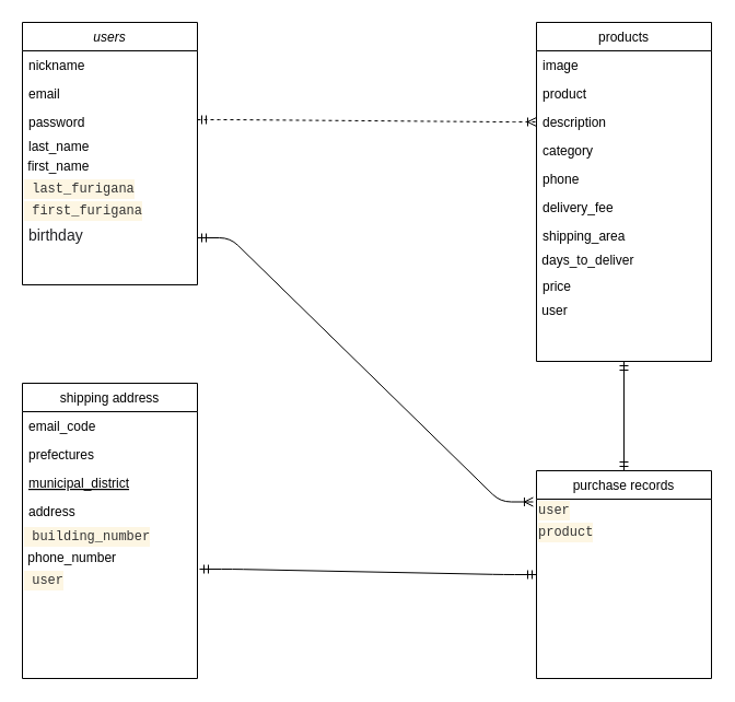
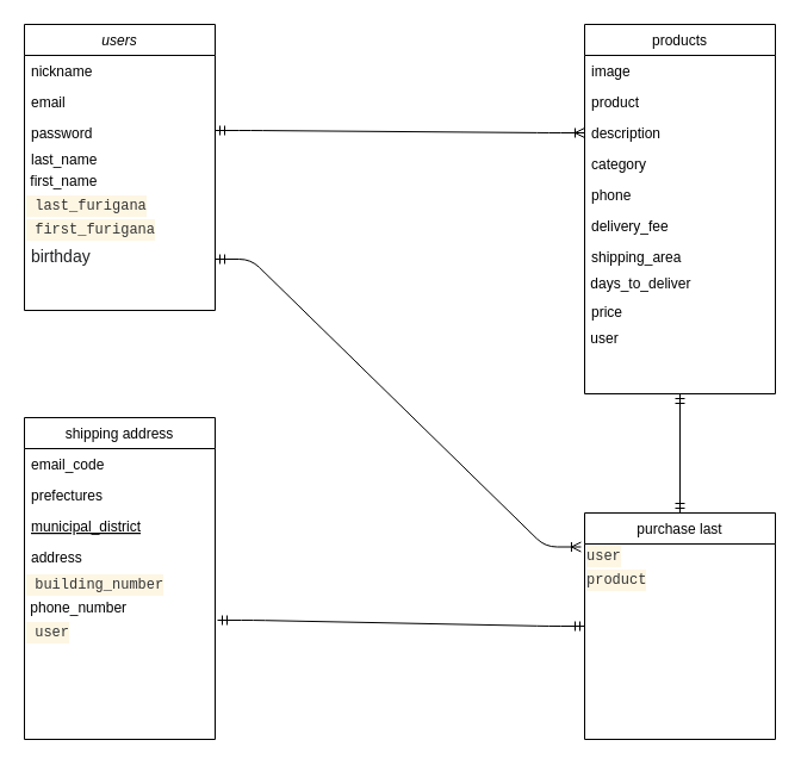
  <mxCell id="0" />
  <mxCell id="1" parent="0" />
  <mxCell id="2" value="users" style="swimlane;fontStyle=2;align=center;verticalAlign=top;childLayout=stackLayout;horizontal=1;startSize=26;horizontalStack=0;resizeParent=1;resizeLast=0;collapsible=1;marginBottom=0;rounded=0;shadow=0;strokeWidth=1;" parent="1" vertex="1"><mxGeometry x="20" y="20" width="160" height="240" as="geometry"><mxRectangle x="230" y="140" width="160" height="26" as="alternateBounds" /></mxGeometry></mxCell>
  <mxCell id="3" value="nickname" style="text;align=left;verticalAlign=top;spacingLeft=4;spacingRight=4;overflow=hidden;rotatable=0;points=[[0,0.5],[1,0.5]];portConstraint=eastwest;" parent="2" vertex="1"><mxGeometry y="26" width="160" height="26" as="geometry" /></mxCell>
  <mxCell id="4" value="email" style="text;align=left;verticalAlign=top;spacingLeft=4;spacingRight=4;overflow=hidden;rotatable=0;points=[[0,0.5],[1,0.5]];portConstraint=eastwest;rounded=0;shadow=0;html=0;" parent="2" vertex="1"><mxGeometry y="52" width="160" height="26" as="geometry" /></mxCell>
  <mxCell id="5" value="password" style="text;align=left;verticalAlign=top;spacingLeft=4;spacingRight=4;overflow=hidden;rotatable=0;points=[[0,0.5],[1,0.5]];portConstraint=eastwest;rounded=0;shadow=0;html=0;" parent="2" vertex="1"><mxGeometry y="78" width="160" height="22" as="geometry" /></mxCell>
  <mxCell id="6" value="last_name" style="text;align=left;verticalAlign=top;spacingLeft=4;spacingRight=4;overflow=hidden;rotatable=0;points=[[0,0.5],[1,0.5]];portConstraint=eastwest;" parent="2" vertex="1"><mxGeometry y="100" width="160" height="22" as="geometry" /></mxCell>
  <mxCell id="7" value="&amp;nbsp;first_name" style="text;html=1;strokeColor=none;fillColor=none;align=left;verticalAlign=middle;whiteSpace=wrap;rounded=0;labelPosition=center;verticalLabelPosition=middle;" parent="2" vertex="1"><mxGeometry y="122" width="160" height="20" as="geometry" /></mxCell>
  <mxCell id="8" value="&lt;div style=&quot;color: rgb(51 , 51 , 51) ; background-color: rgb(253 , 246 , 227) ; font-family: &amp;#34;menlo&amp;#34; , &amp;#34;monaco&amp;#34; , &amp;#34;courier new&amp;#34; , monospace ; line-height: 18px&quot;&gt;&amp;nbsp;last_furigana&lt;/div&gt;" style="text;html=1;align=left;verticalAlign=middle;resizable=0;points=[];autosize=1;" vertex="1" parent="2"><mxGeometry y="142" width="160" height="20" as="geometry" /></mxCell>
  <mxCell id="9" value="&lt;div style=&quot;color: rgb(51 , 51 , 51) ; background-color: rgb(253 , 246 , 227) ; font-family: &amp;#34;menlo&amp;#34; , &amp;#34;monaco&amp;#34; , &amp;#34;courier new&amp;#34; , monospace ; line-height: 18px&quot;&gt;&lt;div style=&quot;font-family: &amp;#34;menlo&amp;#34; , &amp;#34;monaco&amp;#34; , &amp;#34;courier new&amp;#34; , monospace ; line-height: 18px&quot;&gt;&amp;nbsp;first_furigana&lt;/div&gt;&lt;/div&gt;" style="text;html=1;align=left;verticalAlign=middle;resizable=0;points=[];autosize=1;" vertex="1" parent="2"><mxGeometry y="162" width="160" height="20" as="geometry" /></mxCell>
  <mxCell id="10" value="&lt;pre class=&quot;tw-data-text tw-text-large XcVN5d tw-ta&quot; id=&quot;tw-target-text&quot; style=&quot;font-size: 28px ; line-height: 36px ; border: none ; padding: 2px 0.14em 2px 0px ; position: relative ; margin-top: -2px ; margin-bottom: -2px ; resize: none ; font-family: inherit ; overflow: hidden ; width: 270px ; overflow-wrap: break-word ; color: rgb(32 , 33 , 36)&quot;&gt;&lt;span lang=&quot;en&quot; style=&quot;font-size: 14px&quot;&gt; birthday&lt;/span&gt;&lt;/pre&gt;" style="text;html=1;strokeColor=none;fillColor=none;align=left;verticalAlign=middle;whiteSpace=wrap;rounded=0;" vertex="1" parent="2"><mxGeometry y="182" width="160" height="20" as="geometry" /></mxCell>
  <mxCell id="11" value="" style="line;html=1;strokeWidth=1;align=left;verticalAlign=middle;spacingTop=-1;spacingLeft=3;spacingRight=3;rotatable=0;labelPosition=right;points=[];portConstraint=eastwest;strokeColor=none;fillColor=none;" parent="2" vertex="1"><mxGeometry y="202" width="160" height="8" as="geometry" /></mxCell>
  <mxCell id="12" value="shipping address" style="swimlane;fontStyle=0;align=center;verticalAlign=top;childLayout=stackLayout;horizontal=1;startSize=26;horizontalStack=0;resizeParent=1;resizeLast=0;collapsible=1;marginBottom=0;rounded=0;shadow=0;strokeWidth=1;" parent="1" vertex="1"><mxGeometry x="20" y="350" width="160" height="270" as="geometry"><mxRectangle x="130" y="380" width="160" height="26" as="alternateBounds" /></mxGeometry></mxCell>
  <mxCell id="13" value="email_code" style="text;align=left;verticalAlign=top;spacingLeft=4;spacingRight=4;overflow=hidden;rotatable=0;points=[[0,0.5],[1,0.5]];portConstraint=eastwest;" parent="12" vertex="1"><mxGeometry y="26" width="160" height="26" as="geometry" /></mxCell>
  <mxCell id="14" value="prefectures" style="text;align=left;verticalAlign=top;spacingLeft=4;spacingRight=4;overflow=hidden;rotatable=0;points=[[0,0.5],[1,0.5]];portConstraint=eastwest;rounded=0;shadow=0;html=0;" parent="12" vertex="1"><mxGeometry y="52" width="160" height="26" as="geometry" /></mxCell>
  <mxCell id="15" value="municipal_district" style="text;align=left;verticalAlign=top;spacingLeft=4;spacingRight=4;overflow=hidden;rotatable=0;points=[[0,0.5],[1,0.5]];portConstraint=eastwest;fontStyle=4" parent="12" vertex="1"><mxGeometry y="78" width="160" height="26" as="geometry" /></mxCell>
  <mxCell id="16" value="address" style="text;align=left;verticalAlign=top;spacingLeft=4;spacingRight=4;overflow=hidden;rotatable=0;points=[[0,0.5],[1,0.5]];portConstraint=eastwest;" parent="12" vertex="1"><mxGeometry y="104" width="160" height="26" as="geometry" /></mxCell>
  <mxCell id="17" value="&lt;div style=&quot;color: rgb(51 , 51 , 51) ; background-color: rgb(253 , 246 , 227) ; font-family: &amp;#34;menlo&amp;#34; , &amp;#34;monaco&amp;#34; , &amp;#34;courier new&amp;#34; , monospace ; line-height: 18px&quot;&gt;&amp;nbsp;building_number&lt;/div&gt;" style="text;html=1;align=left;verticalAlign=middle;resizable=0;points=[];autosize=1;" vertex="1" parent="12"><mxGeometry y="130" width="160" height="20" as="geometry" /></mxCell>
  <mxCell id="18" value="&amp;nbsp;phone_number" style="text;html=1;strokeColor=none;fillColor=none;align=left;verticalAlign=middle;whiteSpace=wrap;rounded=0;" vertex="1" parent="12"><mxGeometry y="150" width="160" height="20" as="geometry" /></mxCell>
  <mxCell id="19" value="&lt;div style=&quot;color: rgb(51 , 51 , 51) ; background-color: rgb(253 , 246 , 227) ; font-family: &amp;#34;menlo&amp;#34; , &amp;#34;monaco&amp;#34; , &amp;#34;courier new&amp;#34; , monospace ; line-height: 18px&quot;&gt;&amp;nbsp;user&lt;/div&gt;" style="text;html=1;align=left;verticalAlign=middle;resizable=0;points=[];autosize=1;" vertex="1" parent="12"><mxGeometry y="170" width="160" height="20" as="geometry" /></mxCell>
- <mxCell id="20" value="purchase records" style="swimlane;fontStyle=0;align=center;verticalAlign=top;childLayout=stackLayout;horizontal=1;startSize=26;horizontalStack=0;resizeParent=1;resizeLast=0;collapsible=1;marginBottom=0;rounded=0;shadow=0;strokeWidth=1;" parent="1" vertex="1"><mxGeometry x="490" y="430" width="160" height="190" as="geometry"><mxRectangle x="340" y="380" width="170" height="26" as="alternateBounds" /></mxGeometry></mxCell>
+ <mxCell id="20" value="purchase last" style="swimlane;fontStyle=0;align=center;verticalAlign=top;childLayout=stackLayout;horizontal=1;startSize=26;horizontalStack=0;resizeParent=1;resizeLast=0;collapsible=1;marginBottom=0;rounded=0;shadow=0;strokeWidth=1;" parent="1" vertex="1"><mxGeometry x="490" y="430" width="160" height="190" as="geometry"><mxRectangle x="340" y="380" width="170" height="26" as="alternateBounds" /></mxGeometry></mxCell>
  <mxCell id="21" value="&lt;div style=&quot;color: rgb(51 , 51 , 51) ; background-color: rgb(253 , 246 , 227) ; font-family: &amp;#34;menlo&amp;#34; , &amp;#34;monaco&amp;#34; , &amp;#34;courier new&amp;#34; , monospace ; line-height: 18px&quot;&gt;user&lt;/div&gt;" style="text;html=1;align=left;verticalAlign=middle;resizable=0;points=[];autosize=1;" vertex="1" parent="20"><mxGeometry y="26" width="160" height="20" as="geometry" /></mxCell>
  <mxCell id="22" value="&lt;div style=&quot;color: rgb(51 , 51 , 51) ; background-color: rgb(253 , 246 , 227) ; font-family: &amp;#34;menlo&amp;#34; , &amp;#34;monaco&amp;#34; , &amp;#34;courier new&amp;#34; , monospace ; line-height: 18px&quot;&gt;product&lt;/div&gt;" style="text;html=1;align=left;verticalAlign=middle;resizable=0;points=[];autosize=1;" vertex="1" parent="20"><mxGeometry y="46" width="160" height="20" as="geometry" /></mxCell>
  <mxCell id="23" value="products" style="swimlane;fontStyle=0;align=center;verticalAlign=top;childLayout=stackLayout;horizontal=1;startSize=26;horizontalStack=0;resizeParent=1;resizeLast=0;collapsible=1;marginBottom=0;rounded=0;shadow=0;strokeWidth=1;" parent="1" vertex="1"><mxGeometry x="490" y="20" width="160" height="310" as="geometry"><mxRectangle x="550" y="140" width="160" height="26" as="alternateBounds" /></mxGeometry></mxCell>
  <mxCell id="24" value="image" style="text;align=left;verticalAlign=top;spacingLeft=4;spacingRight=4;overflow=hidden;rotatable=0;points=[[0,0.5],[1,0.5]];portConstraint=eastwest;" parent="23" vertex="1"><mxGeometry y="26" width="160" height="26" as="geometry" /></mxCell>
  <mxCell id="25" value="product" style="text;align=left;verticalAlign=top;spacingLeft=4;spacingRight=4;overflow=hidden;rotatable=0;points=[[0,0.5],[1,0.5]];portConstraint=eastwest;rounded=0;shadow=0;html=0;" parent="23" vertex="1"><mxGeometry y="52" width="160" height="26" as="geometry" /></mxCell>
  <mxCell id="26" value="description" style="text;align=left;verticalAlign=top;spacingLeft=4;spacingRight=4;overflow=hidden;rotatable=0;points=[[0,0.5],[1,0.5]];portConstraint=eastwest;rounded=0;shadow=0;html=0;" parent="23" vertex="1"><mxGeometry y="78" width="160" height="26" as="geometry" /></mxCell>
  <mxCell id="27" value="category" style="text;align=left;verticalAlign=top;spacingLeft=4;spacingRight=4;overflow=hidden;rotatable=0;points=[[0,0.5],[1,0.5]];portConstraint=eastwest;rounded=0;shadow=0;html=0;" parent="23" vertex="1"><mxGeometry y="104" width="160" height="26" as="geometry" /></mxCell>
  <mxCell id="28" value="phone" style="text;align=left;verticalAlign=top;spacingLeft=4;spacingRight=4;overflow=hidden;rotatable=0;points=[[0,0.5],[1,0.5]];portConstraint=eastwest;rounded=0;shadow=0;html=0;" parent="23" vertex="1"><mxGeometry y="130" width="160" height="26" as="geometry" /></mxCell>
  <mxCell id="29" value="delivery_fee" style="text;align=left;verticalAlign=top;spacingLeft=4;spacingRight=4;overflow=hidden;rotatable=0;points=[[0,0.5],[1,0.5]];portConstraint=eastwest;" parent="23" vertex="1"><mxGeometry y="156" width="160" height="26" as="geometry" /></mxCell>
  <mxCell id="30" value="shipping_area" style="text;align=left;verticalAlign=top;spacingLeft=4;spacingRight=4;overflow=hidden;rotatable=0;points=[[0,0.5],[1,0.5]];portConstraint=eastwest;" parent="23" vertex="1"><mxGeometry y="182" width="160" height="26" as="geometry" /></mxCell>
  <mxCell id="31" value="&amp;nbsp;days_to_deliver" style="text;html=1;strokeColor=none;fillColor=none;align=left;verticalAlign=middle;whiteSpace=wrap;rounded=0;" vertex="1" parent="23"><mxGeometry y="208" width="160" height="20" as="geometry" /></mxCell>
  <mxCell id="32" value="price" style="text;align=left;verticalAlign=top;spacingLeft=4;spacingRight=4;overflow=hidden;rotatable=0;points=[[0,0.5],[1,0.5]];portConstraint=eastwest;rounded=0;shadow=0;html=0;" parent="23" vertex="1"><mxGeometry y="228" width="160" height="26" as="geometry" /></mxCell>
  <mxCell id="33" value="&amp;nbsp;user" style="text;html=1;align=left;verticalAlign=middle;resizable=0;points=[];autosize=1;" vertex="1" parent="23"><mxGeometry y="254" width="160" height="20" as="geometry" /></mxCell>
  <mxCell id="34" value="" style="edgeStyle=entityRelationEdgeStyle;fontSize=12;html=1;endArrow=ERmandOne;startArrow=ERmandOne;entryX=0;entryY=0.5;entryDx=0;entryDy=0;" parent="1" target="20" edge="1"><mxGeometry width="100" height="100" relative="1" as="geometry"><mxPoint x="182" y="520" as="sourcePoint" /><mxPoint x="440" y="270" as="targetPoint" /></mxGeometry></mxCell>
  <mxCell id="35" value="" style="fontSize=12;html=1;endArrow=ERmandOne;startArrow=ERmandOne;align=left;entryX=0.5;entryY=1;entryDx=0;entryDy=0;exitX=0.5;exitY=0;exitDx=0;exitDy=0;" edge="1" parent="1" source="20" target="23"><mxGeometry width="100" height="100" relative="1" as="geometry"><mxPoint x="310" y="370" as="sourcePoint" /><mxPoint x="410" y="270" as="targetPoint" /></mxGeometry></mxCell>
  <mxCell id="36" value="" style="edgeStyle=entityRelationEdgeStyle;fontSize=12;html=1;endArrow=ERoneToMany;startArrow=ERmandOne;align=left;exitX=1;exitY=0.75;exitDx=0;exitDy=0;entryX=-0.019;entryY=0.15;entryDx=0;entryDy=0;entryPerimeter=0;" edge="1" parent="1" source="10" target="20"><mxGeometry width="100" height="100" relative="1" as="geometry"><mxPoint x="310" y="370" as="sourcePoint" /><mxPoint x="410" y="270" as="targetPoint" /></mxGeometry></mxCell>
- <mxCell id="37" value="" style="edgeStyle=entityRelationEdgeStyle;fontSize=12;html=1;endArrow=ERoneToMany;startArrow=ERmandOne;align=left;exitX=1;exitY=0.5;exitDx=0;exitDy=0;entryX=0;entryY=0.5;entryDx=0;entryDy=0;dashed=1;" edge="1" parent="1" source="5" target="26"><mxGeometry width="100" height="100" relative="1" as="geometry"><mxPoint x="310" y="370" as="sourcePoint" /><mxPoint x="410" y="270" as="targetPoint" /></mxGeometry></mxCell>
+ <mxCell id="37" value="" style="edgeStyle=entityRelationEdgeStyle;fontSize=12;html=1;endArrow=ERoneToMany;startArrow=ERmandOne;align=left;exitX=1;exitY=0.5;exitDx=0;exitDy=0;entryX=0;entryY=0.5;entryDx=0;entryDy=0;" edge="1" parent="1" source="5" target="26"><mxGeometry width="100" height="100" relative="1" as="geometry"><mxPoint x="310" y="370" as="sourcePoint" /><mxPoint x="410" y="270" as="targetPoint" /></mxGeometry></mxCell>
